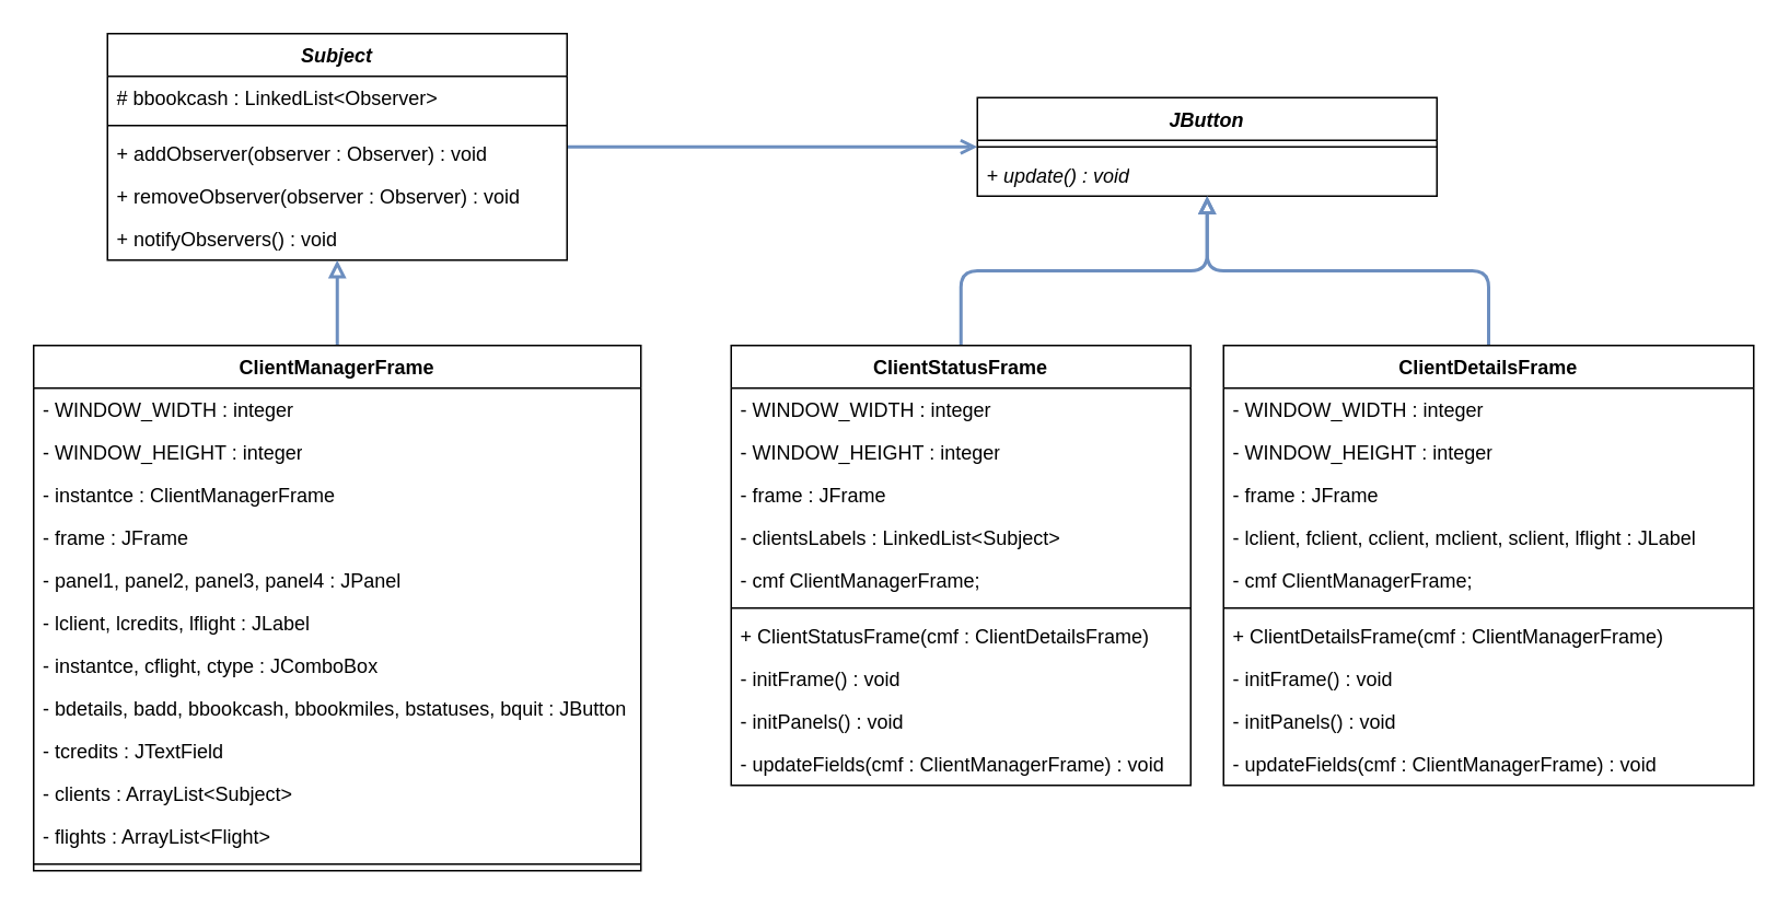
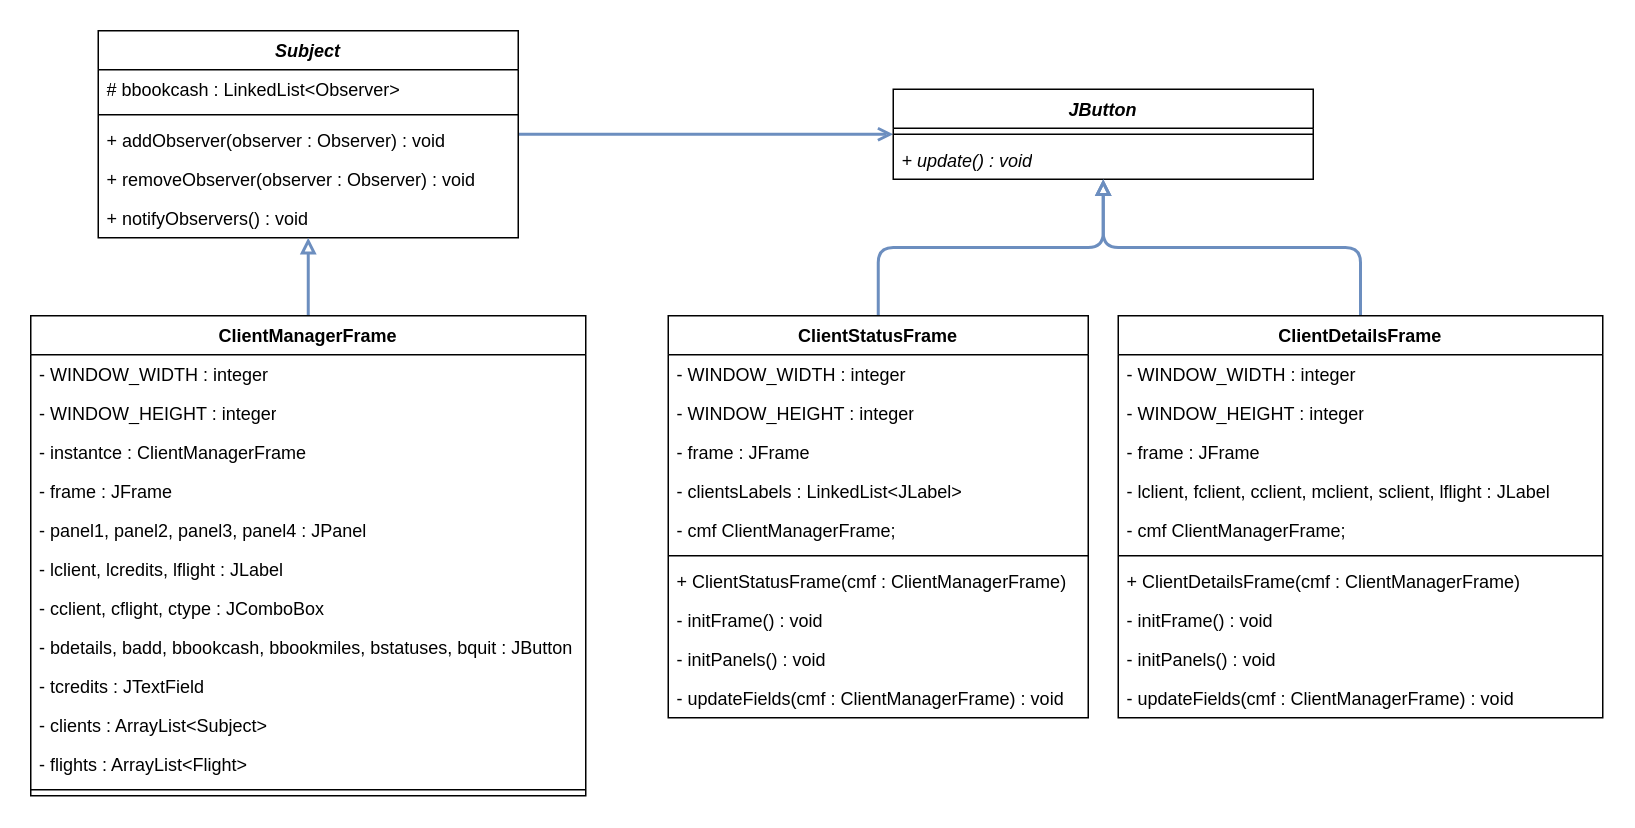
  <mxCell id="0" />
  <mxCell id="1" parent="0" />
  <mxCell id="2" style="edgeStyle=orthogonalEdgeStyle;shape=connector;curved=0;rounded=1;orthogonalLoop=1;jettySize=auto;html=1;strokeColor=#6c8ebf;strokeWidth=2;align=center;verticalAlign=middle;fontFamily=Helvetica;fontSize=11;fontColor=default;labelBackgroundColor=default;startFill=0;endArrow=open;fillColor=#dae8fc;endFill=0;" edge="1" parent="1" source="3" target="9"><mxGeometry relative="1" as="geometry" /></mxCell>
  <mxCell id="3" value="&lt;i&gt;Subject&lt;/i&gt;" style="swimlane;fontStyle=1;align=center;verticalAlign=top;childLayout=stackLayout;horizontal=1;startSize=26;horizontalStack=0;resizeParent=1;resizeParentMax=0;resizeLast=0;collapsible=1;marginBottom=0;whiteSpace=wrap;html=1;" vertex="1" parent="1"><mxGeometry x="65" y="20" width="280" height="138" as="geometry" /></mxCell>
  <mxCell id="4" value="# bbookcash : LinkedList&amp;lt;Observer&amp;gt;" style="text;strokeColor=none;fillColor=none;align=left;verticalAlign=top;spacingLeft=4;spacingRight=4;overflow=hidden;rotatable=0;points=[[0,0.5],[1,0.5]];portConstraint=eastwest;whiteSpace=wrap;html=1;" vertex="1" parent="3"><mxGeometry y="26" width="280" height="26" as="geometry" /></mxCell>
  <mxCell id="5" value="" style="line;strokeWidth=1;fillColor=none;align=left;verticalAlign=middle;spacingTop=-1;spacingLeft=3;spacingRight=3;rotatable=0;labelPosition=right;points=[];portConstraint=eastwest;strokeColor=inherit;" vertex="1" parent="3"><mxGeometry y="52" width="280" height="8" as="geometry" /></mxCell>
  <mxCell id="6" value="+ addObserver(observer : Observer) : void" style="text;strokeColor=none;fillColor=none;align=left;verticalAlign=top;spacingLeft=4;spacingRight=4;overflow=hidden;rotatable=0;points=[[0,0.5],[1,0.5]];portConstraint=eastwest;whiteSpace=wrap;html=1;" vertex="1" parent="3"><mxGeometry y="60" width="280" height="26" as="geometry" /></mxCell>
  <mxCell id="7" value="+ removeObserver(observer : Observer) : void" style="text;strokeColor=none;fillColor=none;align=left;verticalAlign=top;spacingLeft=4;spacingRight=4;overflow=hidden;rotatable=0;points=[[0,0.5],[1,0.5]];portConstraint=eastwest;whiteSpace=wrap;html=1;" vertex="1" parent="3"><mxGeometry y="86" width="280" height="26" as="geometry" /></mxCell>
  <mxCell id="8" value="+ notifyObservers() : void" style="text;strokeColor=none;fillColor=none;align=left;verticalAlign=top;spacingLeft=4;spacingRight=4;overflow=hidden;rotatable=0;points=[[0,0.5],[1,0.5]];portConstraint=eastwest;whiteSpace=wrap;html=1;" vertex="1" parent="3"><mxGeometry y="112" width="280" height="26" as="geometry" /></mxCell>
  <mxCell id="9" value="&lt;i&gt;JButton&lt;/i&gt;" style="swimlane;fontStyle=1;align=center;verticalAlign=top;childLayout=stackLayout;horizontal=1;startSize=26;horizontalStack=0;resizeParent=1;resizeParentMax=0;resizeLast=0;collapsible=1;marginBottom=0;whiteSpace=wrap;html=1;" vertex="1" parent="1"><mxGeometry x="595" y="59" width="280" height="60" as="geometry" /></mxCell>
  <mxCell id="10" value="" style="line;strokeWidth=1;fillColor=none;align=left;verticalAlign=middle;spacingTop=-1;spacingLeft=3;spacingRight=3;rotatable=0;labelPosition=right;points=[];portConstraint=eastwest;strokeColor=inherit;" vertex="1" parent="9"><mxGeometry y="26" width="280" height="8" as="geometry" /></mxCell>
  <mxCell id="11" value="&lt;i&gt;+ update() : void&lt;/i&gt;" style="text;strokeColor=none;fillColor=none;align=left;verticalAlign=top;spacingLeft=4;spacingRight=4;overflow=hidden;rotatable=0;points=[[0,0.5],[1,0.5]];portConstraint=eastwest;whiteSpace=wrap;html=1;" vertex="1" parent="9"><mxGeometry y="34" width="280" height="26" as="geometry" /></mxCell>
  <mxCell id="12" style="edgeStyle=orthogonalEdgeStyle;shape=connector;curved=0;rounded=1;orthogonalLoop=1;jettySize=auto;html=1;exitX=0.5;exitY=0;exitDx=0;exitDy=0;strokeColor=#6c8ebf;strokeWidth=2;align=center;verticalAlign=middle;fontFamily=Helvetica;fontSize=11;fontColor=default;labelBackgroundColor=default;startFill=0;endArrow=block;fillColor=#dae8fc;endFill=0;" edge="1" parent="1" source="13" target="9"><mxGeometry relative="1" as="geometry" /></mxCell>
  <mxCell id="13" value="ClientStatusFrame" style="swimlane;fontStyle=1;align=center;verticalAlign=top;childLayout=stackLayout;horizontal=1;startSize=26;horizontalStack=0;resizeParent=1;resizeParentMax=0;resizeLast=0;collapsible=1;marginBottom=0;whiteSpace=wrap;html=1;" vertex="1" parent="1"><mxGeometry x="445" y="210" width="280" height="268" as="geometry" /></mxCell>
  <mxCell id="14" value="- WINDOW_WIDTH : integer" style="text;strokeColor=none;fillColor=none;align=left;verticalAlign=top;spacingLeft=4;spacingRight=4;overflow=hidden;rotatable=0;points=[[0,0.5],[1,0.5]];portConstraint=eastwest;whiteSpace=wrap;html=1;" vertex="1" parent="13"><mxGeometry y="26" width="280" height="26" as="geometry" /></mxCell>
  <mxCell id="15" value="- WINDOW_HEIGHT : integer" style="text;strokeColor=none;fillColor=none;align=left;verticalAlign=top;spacingLeft=4;spacingRight=4;overflow=hidden;rotatable=0;points=[[0,0.5],[1,0.5]];portConstraint=eastwest;whiteSpace=wrap;html=1;" vertex="1" parent="13"><mxGeometry y="52" width="280" height="26" as="geometry" /></mxCell>
  <mxCell id="16" value="- frame : JFrame" style="text;strokeColor=none;fillColor=none;align=left;verticalAlign=top;spacingLeft=4;spacingRight=4;overflow=hidden;rotatable=0;points=[[0,0.5],[1,0.5]];portConstraint=eastwest;whiteSpace=wrap;html=1;" vertex="1" parent="13"><mxGeometry y="78" width="280" height="26" as="geometry" /></mxCell>
- <mxCell id="17" value="- clientsLabels : LinkedList&amp;lt;Subject&amp;gt;" style="text;strokeColor=none;fillColor=none;align=left;verticalAlign=top;spacingLeft=4;spacingRight=4;overflow=hidden;rotatable=0;points=[[0,0.5],[1,0.5]];portConstraint=eastwest;whiteSpace=wrap;html=1;" vertex="1" parent="13"><mxGeometry y="104" width="280" height="26" as="geometry" /></mxCell>
+ <mxCell id="17" value="- clientsLabels : LinkedList&amp;lt;JLabel&amp;gt;" style="text;strokeColor=none;fillColor=none;align=left;verticalAlign=top;spacingLeft=4;spacingRight=4;overflow=hidden;rotatable=0;points=[[0,0.5],[1,0.5]];portConstraint=eastwest;whiteSpace=wrap;html=1;" vertex="1" parent="13"><mxGeometry y="104" width="280" height="26" as="geometry" /></mxCell>
  <mxCell id="18" value="- cmf ClientManagerFrame;" style="text;strokeColor=none;fillColor=none;align=left;verticalAlign=top;spacingLeft=4;spacingRight=4;overflow=hidden;rotatable=0;points=[[0,0.5],[1,0.5]];portConstraint=eastwest;whiteSpace=wrap;html=1;" vertex="1" parent="13"><mxGeometry y="130" width="280" height="26" as="geometry" /></mxCell>
  <mxCell id="19" value="" style="line;strokeWidth=1;fillColor=none;align=left;verticalAlign=middle;spacingTop=-1;spacingLeft=3;spacingRight=3;rotatable=0;labelPosition=right;points=[];portConstraint=eastwest;strokeColor=inherit;" vertex="1" parent="13"><mxGeometry y="156" width="280" height="8" as="geometry" /></mxCell>
- <mxCell id="20" value="+ ClientStatusFrame(cmf : ClientDetailsFrame)" style="text;strokeColor=none;fillColor=none;align=left;verticalAlign=top;spacingLeft=4;spacingRight=4;overflow=hidden;rotatable=0;points=[[0,0.5],[1,0.5]];portConstraint=eastwest;whiteSpace=wrap;html=1;" vertex="1" parent="13"><mxGeometry y="164" width="280" height="26" as="geometry" /></mxCell>
+ <mxCell id="20" value="+ ClientStatusFrame(cmf : ClientManagerFrame)" style="text;strokeColor=none;fillColor=none;align=left;verticalAlign=top;spacingLeft=4;spacingRight=4;overflow=hidden;rotatable=0;points=[[0,0.5],[1,0.5]];portConstraint=eastwest;whiteSpace=wrap;html=1;" vertex="1" parent="13"><mxGeometry y="164" width="280" height="26" as="geometry" /></mxCell>
  <mxCell id="21" value="- initFrame() : void" style="text;strokeColor=none;fillColor=none;align=left;verticalAlign=top;spacingLeft=4;spacingRight=4;overflow=hidden;rotatable=0;points=[[0,0.5],[1,0.5]];portConstraint=eastwest;whiteSpace=wrap;html=1;" vertex="1" parent="13"><mxGeometry y="190" width="280" height="26" as="geometry" /></mxCell>
  <mxCell id="22" value="- initPanels() : void" style="text;strokeColor=none;fillColor=none;align=left;verticalAlign=top;spacingLeft=4;spacingRight=4;overflow=hidden;rotatable=0;points=[[0,0.5],[1,0.5]];portConstraint=eastwest;whiteSpace=wrap;html=1;" vertex="1" parent="13"><mxGeometry y="216" width="280" height="26" as="geometry" /></mxCell>
  <mxCell id="23" value="- updateFields(cmf : ClientManagerFrame) : void" style="text;strokeColor=none;fillColor=none;align=left;verticalAlign=top;spacingLeft=4;spacingRight=4;overflow=hidden;rotatable=0;points=[[0,0.5],[1,0.5]];portConstraint=eastwest;whiteSpace=wrap;html=1;" vertex="1" parent="13"><mxGeometry y="242" width="280" height="26" as="geometry" /></mxCell>
  <mxCell id="24" style="edgeStyle=orthogonalEdgeStyle;shape=connector;curved=0;rounded=1;orthogonalLoop=1;jettySize=auto;html=1;exitX=0.5;exitY=0;exitDx=0;exitDy=0;strokeColor=#6c8ebf;strokeWidth=2;align=center;verticalAlign=middle;fontFamily=Helvetica;fontSize=11;fontColor=default;labelBackgroundColor=default;startFill=0;endArrow=block;fillColor=#dae8fc;endFill=0;" edge="1" parent="1" source="25" target="9"><mxGeometry relative="1" as="geometry" /></mxCell>
  <mxCell id="25" value="ClientDetailsFrame" style="swimlane;fontStyle=1;align=center;verticalAlign=top;childLayout=stackLayout;horizontal=1;startSize=26;horizontalStack=0;resizeParent=1;resizeParentMax=0;resizeLast=0;collapsible=1;marginBottom=0;whiteSpace=wrap;html=1;" vertex="1" parent="1"><mxGeometry x="745" y="210" width="323" height="268" as="geometry" /></mxCell>
  <mxCell id="26" value="- WINDOW_WIDTH : integer" style="text;strokeColor=none;fillColor=none;align=left;verticalAlign=top;spacingLeft=4;spacingRight=4;overflow=hidden;rotatable=0;points=[[0,0.5],[1,0.5]];portConstraint=eastwest;whiteSpace=wrap;html=1;" vertex="1" parent="25"><mxGeometry y="26" width="323" height="26" as="geometry" /></mxCell>
  <mxCell id="27" value="- WINDOW_HEIGHT : integer" style="text;strokeColor=none;fillColor=none;align=left;verticalAlign=top;spacingLeft=4;spacingRight=4;overflow=hidden;rotatable=0;points=[[0,0.5],[1,0.5]];portConstraint=eastwest;whiteSpace=wrap;html=1;" vertex="1" parent="25"><mxGeometry y="52" width="323" height="26" as="geometry" /></mxCell>
  <mxCell id="28" value="- frame : JFrame" style="text;strokeColor=none;fillColor=none;align=left;verticalAlign=top;spacingLeft=4;spacingRight=4;overflow=hidden;rotatable=0;points=[[0,0.5],[1,0.5]];portConstraint=eastwest;whiteSpace=wrap;html=1;" vertex="1" parent="25"><mxGeometry y="78" width="323" height="26" as="geometry" /></mxCell>
  <mxCell id="29" value="&lt;span style=&quot;background-color: transparent; color: light-dark(rgb(0, 0, 0), rgb(255, 255, 255));&quot;&gt;- lclient, fclient, cclient, mclient, sclient, lflight : JLabel&lt;/span&gt;" style="text;strokeColor=none;fillColor=none;align=left;verticalAlign=top;spacingLeft=4;spacingRight=4;overflow=hidden;rotatable=0;points=[[0,0.5],[1,0.5]];portConstraint=eastwest;whiteSpace=wrap;html=1;" vertex="1" parent="25"><mxGeometry y="104" width="323" height="26" as="geometry" /></mxCell>
  <mxCell id="30" value="- cmf ClientManagerFrame;" style="text;strokeColor=none;fillColor=none;align=left;verticalAlign=top;spacingLeft=4;spacingRight=4;overflow=hidden;rotatable=0;points=[[0,0.5],[1,0.5]];portConstraint=eastwest;whiteSpace=wrap;html=1;" vertex="1" parent="25"><mxGeometry y="130" width="323" height="26" as="geometry" /></mxCell>
  <mxCell id="31" value="" style="line;strokeWidth=1;fillColor=none;align=left;verticalAlign=middle;spacingTop=-1;spacingLeft=3;spacingRight=3;rotatable=0;labelPosition=right;points=[];portConstraint=eastwest;strokeColor=inherit;" vertex="1" parent="25"><mxGeometry y="156" width="323" height="8" as="geometry" /></mxCell>
  <mxCell id="32" value="+ ClientDetailsFrame(cmf : ClientManagerFrame)" style="text;strokeColor=none;fillColor=none;align=left;verticalAlign=top;spacingLeft=4;spacingRight=4;overflow=hidden;rotatable=0;points=[[0,0.5],[1,0.5]];portConstraint=eastwest;whiteSpace=wrap;html=1;" vertex="1" parent="25"><mxGeometry y="164" width="323" height="26" as="geometry" /></mxCell>
  <mxCell id="33" value="- initFrame() : void" style="text;strokeColor=none;fillColor=none;align=left;verticalAlign=top;spacingLeft=4;spacingRight=4;overflow=hidden;rotatable=0;points=[[0,0.5],[1,0.5]];portConstraint=eastwest;whiteSpace=wrap;html=1;" vertex="1" parent="25"><mxGeometry y="190" width="323" height="26" as="geometry" /></mxCell>
  <mxCell id="34" value="- initPanels() : void" style="text;strokeColor=none;fillColor=none;align=left;verticalAlign=top;spacingLeft=4;spacingRight=4;overflow=hidden;rotatable=0;points=[[0,0.5],[1,0.5]];portConstraint=eastwest;whiteSpace=wrap;html=1;" vertex="1" parent="25"><mxGeometry y="216" width="323" height="26" as="geometry" /></mxCell>
  <mxCell id="35" value="- updateFields(cmf : ClientManagerFrame) : void" style="text;strokeColor=none;fillColor=none;align=left;verticalAlign=top;spacingLeft=4;spacingRight=4;overflow=hidden;rotatable=0;points=[[0,0.5],[1,0.5]];portConstraint=eastwest;whiteSpace=wrap;html=1;" vertex="1" parent="25"><mxGeometry y="242" width="323" height="26" as="geometry" /></mxCell>
  <mxCell id="36" style="edgeStyle=orthogonalEdgeStyle;shape=connector;curved=0;rounded=1;orthogonalLoop=1;jettySize=auto;html=1;exitX=0.5;exitY=0;exitDx=0;exitDy=0;strokeColor=#6c8ebf;strokeWidth=2;align=center;verticalAlign=middle;fontFamily=Helvetica;fontSize=11;fontColor=default;labelBackgroundColor=default;startFill=0;endArrow=block;fillColor=#dae8fc;endFill=0;" edge="1" parent="1" source="37" target="3"><mxGeometry relative="1" as="geometry" /></mxCell>
  <mxCell id="37" value="ClientManagerFrame" style="swimlane;fontStyle=1;align=center;verticalAlign=top;childLayout=stackLayout;horizontal=1;startSize=26;horizontalStack=0;resizeParent=1;resizeParentMax=0;resizeLast=0;collapsible=1;marginBottom=0;whiteSpace=wrap;html=1;" vertex="1" parent="1"><mxGeometry x="20" y="210" width="370" height="320" as="geometry" /></mxCell>
  <mxCell id="38" value="- WINDOW_WIDTH : integer" style="text;strokeColor=none;fillColor=none;align=left;verticalAlign=top;spacingLeft=4;spacingRight=4;overflow=hidden;rotatable=0;points=[[0,0.5],[1,0.5]];portConstraint=eastwest;whiteSpace=wrap;html=1;" vertex="1" parent="37"><mxGeometry y="26" width="370" height="26" as="geometry" /></mxCell>
  <mxCell id="39" value="- WINDOW_HEIGHT : integer" style="text;strokeColor=none;fillColor=none;align=left;verticalAlign=top;spacingLeft=4;spacingRight=4;overflow=hidden;rotatable=0;points=[[0,0.5],[1,0.5]];portConstraint=eastwest;whiteSpace=wrap;html=1;" vertex="1" parent="37"><mxGeometry y="52" width="370" height="26" as="geometry" /></mxCell>
  <mxCell id="40" value="- instantce : ClientManagerFrame" style="text;strokeColor=none;fillColor=none;align=left;verticalAlign=top;spacingLeft=4;spacingRight=4;overflow=hidden;rotatable=0;points=[[0,0.5],[1,0.5]];portConstraint=eastwest;whiteSpace=wrap;html=1;" vertex="1" parent="37"><mxGeometry y="78" width="370" height="26" as="geometry" /></mxCell>
  <mxCell id="41" value="- frame : JFrame" style="text;strokeColor=none;fillColor=none;align=left;verticalAlign=top;spacingLeft=4;spacingRight=4;overflow=hidden;rotatable=0;points=[[0,0.5],[1,0.5]];portConstraint=eastwest;whiteSpace=wrap;html=1;" vertex="1" parent="37"><mxGeometry y="104" width="370" height="26" as="geometry" /></mxCell>
  <mxCell id="42" value="- panel1, panel2, panel3, panel4 : JPanel" style="text;strokeColor=none;fillColor=none;align=left;verticalAlign=top;spacingLeft=4;spacingRight=4;overflow=hidden;rotatable=0;points=[[0,0.5],[1,0.5]];portConstraint=eastwest;whiteSpace=wrap;html=1;" vertex="1" parent="37"><mxGeometry y="130" width="370" height="26" as="geometry" /></mxCell>
  <mxCell id="43" value="- lclient, lcredits, lflight : JLabel" style="text;strokeColor=none;fillColor=none;align=left;verticalAlign=top;spacingLeft=4;spacingRight=4;overflow=hidden;rotatable=0;points=[[0,0.5],[1,0.5]];portConstraint=eastwest;whiteSpace=wrap;html=1;" vertex="1" parent="37"><mxGeometry y="156" width="370" height="26" as="geometry" /></mxCell>
- <mxCell id="44" value="- instantce, cflight, ctype : JComboBox" style="text;strokeColor=none;fillColor=none;align=left;verticalAlign=top;spacingLeft=4;spacingRight=4;overflow=hidden;rotatable=0;points=[[0,0.5],[1,0.5]];portConstraint=eastwest;whiteSpace=wrap;html=1;" vertex="1" parent="37"><mxGeometry y="182" width="370" height="26" as="geometry" /></mxCell>
+ <mxCell id="44" value="- cclient, cflight, ctype : JComboBox" style="text;strokeColor=none;fillColor=none;align=left;verticalAlign=top;spacingLeft=4;spacingRight=4;overflow=hidden;rotatable=0;points=[[0,0.5],[1,0.5]];portConstraint=eastwest;whiteSpace=wrap;html=1;" vertex="1" parent="37"><mxGeometry y="182" width="370" height="26" as="geometry" /></mxCell>
  <mxCell id="45" value="- bdetails, badd, bbookcash, bbookmiles, bstatuses, bquit : JButton" style="text;strokeColor=none;fillColor=none;align=left;verticalAlign=top;spacingLeft=4;spacingRight=4;overflow=hidden;rotatable=0;points=[[0,0.5],[1,0.5]];portConstraint=eastwest;whiteSpace=wrap;html=1;" vertex="1" parent="37"><mxGeometry y="208" width="370" height="26" as="geometry" /></mxCell>
  <mxCell id="46" value="- tcredits : JTextField" style="text;strokeColor=none;fillColor=none;align=left;verticalAlign=top;spacingLeft=4;spacingRight=4;overflow=hidden;rotatable=0;points=[[0,0.5],[1,0.5]];portConstraint=eastwest;whiteSpace=wrap;html=1;" vertex="1" parent="37"><mxGeometry y="234" width="370" height="26" as="geometry" /></mxCell>
  <mxCell id="47" value="- clients : ArrayList&amp;lt;Subject&amp;gt;" style="text;strokeColor=none;fillColor=none;align=left;verticalAlign=top;spacingLeft=4;spacingRight=4;overflow=hidden;rotatable=0;points=[[0,0.5],[1,0.5]];portConstraint=eastwest;whiteSpace=wrap;html=1;" vertex="1" parent="37"><mxGeometry y="260" width="370" height="26" as="geometry" /></mxCell>
  <mxCell id="48" value="- flights : ArrayList&amp;lt;Flight&amp;gt;" style="text;strokeColor=none;fillColor=none;align=left;verticalAlign=top;spacingLeft=4;spacingRight=4;overflow=hidden;rotatable=0;points=[[0,0.5],[1,0.5]];portConstraint=eastwest;whiteSpace=wrap;html=1;" vertex="1" parent="37"><mxGeometry y="286" width="370" height="26" as="geometry" /></mxCell>
  <mxCell id="49" value="" style="line;strokeWidth=1;fillColor=none;align=left;verticalAlign=middle;spacingTop=-1;spacingLeft=3;spacingRight=3;rotatable=0;labelPosition=right;points=[];portConstraint=eastwest;strokeColor=inherit;" vertex="1" parent="37"><mxGeometry y="312" width="370" height="8" as="geometry" /></mxCell>
